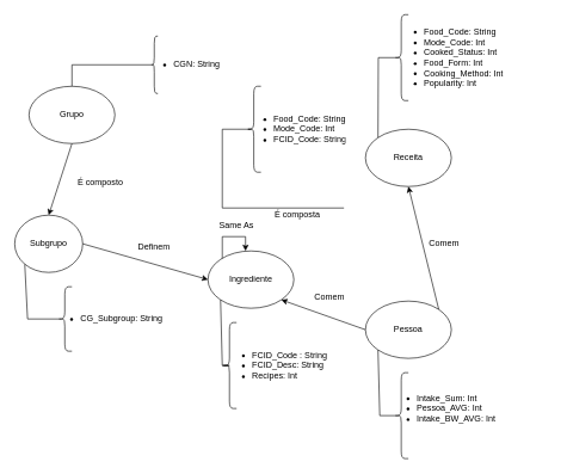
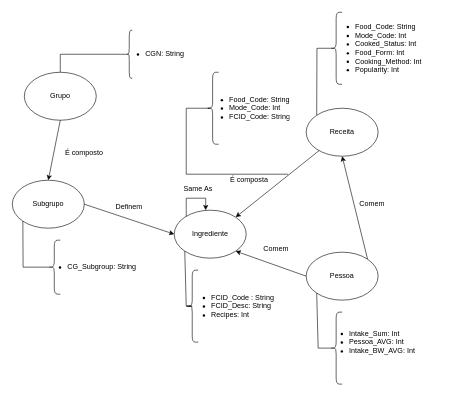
  <mxCell id="0" />
  <mxCell id="1" parent="0" />
  <mxCell id="2" style="edgeStyle=orthogonalEdgeStyle;rounded=0;orthogonalLoop=1;jettySize=auto;html=1;exitX=0;exitY=0;exitDx=0;exitDy=0;entryX=0.417;entryY=0;entryDx=0;entryDy=0;entryPerimeter=0;" edge="1" parent="1"><mxGeometry relative="1" as="geometry"><mxPoint x="342.47" y="350" as="targetPoint" /><mxPoint x="310.004" y="361.716" as="sourcePoint" /><Array as="points"><mxPoint x="310.43" y="330" /><mxPoint x="342.43" y="330" /></Array></mxGeometry></mxCell>
  <mxCell id="3" value="Ingrediente" style="ellipse;whiteSpace=wrap;html=1;" vertex="1" parent="1"><mxGeometry x="290" y="350" width="120" height="80" as="geometry" /></mxCell>
  <mxCell id="4" value="" style="endArrow=classic;html=1;rounded=0;entryX=1;entryY=1;entryDx=0;entryDy=0;exitX=0;exitY=0.5;exitDx=0;exitDy=0;" edge="1" parent="1" source="5" target="3"><mxGeometry width="50" height="50" relative="1" as="geometry"><mxPoint x="510" y="460" as="sourcePoint" /><mxPoint x="390" y="290" as="targetPoint" /></mxGeometry></mxCell>
  <mxCell id="5" value="Pessoa" style="ellipse;whiteSpace=wrap;html=1;" vertex="1" parent="1"><mxGeometry x="510" y="420" width="120" height="80" as="geometry" /></mxCell>
  <mxCell id="6" value="Receita" style="ellipse;whiteSpace=wrap;html=1;" vertex="1" parent="1"><mxGeometry x="510" y="180" width="120" height="80" as="geometry" /></mxCell>
+ <mxCell id="7" value="" style="endArrow=classic;html=1;rounded=0;entryX=1;entryY=0;entryDx=0;entryDy=0;" edge="1" parent="1" source="6" target="3"><mxGeometry width="50" height="50" relative="1" as="geometry"><mxPoint x="340" y="320" as="sourcePoint" /><mxPoint x="390" y="270" as="targetPoint" /></mxGeometry></mxCell>
  <mxCell id="8" value="Grupo" style="ellipse;whiteSpace=wrap;html=1;" vertex="1" parent="1"><mxGeometry x="40" y="120" width="120" height="80" as="geometry" /></mxCell>
  <mxCell id="9" value="" style="endArrow=classic;html=1;rounded=0;exitX=0.5;exitY=1;exitDx=0;exitDy=0;entryX=0.5;entryY=0;entryDx=0;entryDy=0;" edge="1" parent="1" source="8" target="10"><mxGeometry width="50" height="50" relative="1" as="geometry"><mxPoint x="340" y="320" as="sourcePoint" /><mxPoint x="90" y="300" as="targetPoint" /></mxGeometry></mxCell>
- <mxCell id="10" value="Subgrupo" style="ellipse;whiteSpace=wrap;html=1;" vertex="1" parent="1"><mxGeometry x="20" y="300" width="95" height="80" as="geometry" /></mxCell>
+ <mxCell id="10" value="Subgrupo" style="ellipse;whiteSpace=wrap;html=1;" vertex="1" parent="1"><mxGeometry x="20" y="300" width="120" height="80" as="geometry" /></mxCell>
  <mxCell id="11" value="" style="endArrow=classic;html=1;rounded=0;exitX=1;exitY=0.5;exitDx=0;exitDy=0;entryX=0;entryY=0.5;entryDx=0;entryDy=0;" edge="1" parent="1" source="10" target="3"><mxGeometry width="50" height="50" relative="1" as="geometry"><mxPoint x="330" y="320" as="sourcePoint" /><mxPoint x="380" y="270" as="targetPoint" /></mxGeometry></mxCell>
  <mxCell id="12" value="" style="endArrow=classic;html=1;rounded=0;exitX=1;exitY=0;exitDx=0;exitDy=0;entryX=0.5;entryY=1;entryDx=0;entryDy=0;" edge="1" parent="1" source="5" target="6"><mxGeometry width="50" height="50" relative="1" as="geometry"><mxPoint x="330" y="320" as="sourcePoint" /><mxPoint x="380" y="270" as="targetPoint" /></mxGeometry></mxCell>
  <mxCell id="13" value="" style="shape=curlyBracket;whiteSpace=wrap;html=1;rounded=1;labelPosition=left;verticalLabelPosition=middle;align=right;verticalAlign=middle;" vertex="1" parent="1"><mxGeometry x="210" y="50" width="10" height="80" as="geometry" /></mxCell>
  <mxCell id="14" value="" style="shape=curlyBracket;whiteSpace=wrap;html=1;rounded=1;labelPosition=left;verticalLabelPosition=middle;align=right;verticalAlign=middle;" vertex="1" parent="1"><mxGeometry x="80" y="400" width="20" height="90" as="geometry" /></mxCell>
  <mxCell id="15" value="" style="shape=curlyBracket;whiteSpace=wrap;html=1;rounded=1;labelPosition=left;verticalLabelPosition=middle;align=right;verticalAlign=middle;" vertex="1" parent="1"><mxGeometry x="310" y="450" width="20" height="120" as="geometry" /></mxCell>
  <mxCell id="16" value="" style="shape=curlyBracket;whiteSpace=wrap;html=1;rounded=1;labelPosition=left;verticalLabelPosition=middle;align=right;verticalAlign=middle;" vertex="1" parent="1"><mxGeometry x="550" y="520" width="20" height="120" as="geometry" /></mxCell>
  <mxCell id="17" value="" style="shape=curlyBracket;whiteSpace=wrap;html=1;rounded=1;labelPosition=left;verticalLabelPosition=middle;align=right;verticalAlign=middle;" vertex="1" parent="1"><mxGeometry x="550" width="20" height="120" as="geometry" y="20" /></mxCell>
  <mxCell id="18" value="" style="endArrow=none;html=1;rounded=0;exitX=0;exitY=0;exitDx=0;exitDy=0;entryX=0.1;entryY=0.5;entryDx=0;entryDy=0;entryPerimeter=0;" edge="1" parent="1" source="6" target="17"><mxGeometry width="50" height="50" relative="1" as="geometry"><mxPoint x="310" y="340" as="sourcePoint" /><mxPoint x="360" y="290" as="targetPoint" /><Array as="points"><mxPoint x="528" y="80" /></Array></mxGeometry></mxCell>
  <mxCell id="19" value="" style="endArrow=none;html=1;rounded=0;exitX=0.5;exitY=0;exitDx=0;exitDy=0;entryX=0.1;entryY=0.5;entryDx=0;entryDy=0;entryPerimeter=0;" edge="1" parent="1" source="8" target="13"><mxGeometry width="50" height="50" relative="1" as="geometry"><mxPoint x="310" y="340" as="sourcePoint" /><mxPoint x="360" y="290" as="targetPoint" /><Array as="points"><mxPoint x="100" y="90" /></Array></mxGeometry></mxCell>
  <mxCell id="20" value="" style="endArrow=none;html=1;rounded=0;exitX=0;exitY=1;exitDx=0;exitDy=0;entryX=0.1;entryY=0.5;entryDx=0;entryDy=0;entryPerimeter=0;" edge="1" parent="1" source="10" target="14"><mxGeometry width="50" height="50" relative="1" as="geometry"><mxPoint x="310" y="340" as="sourcePoint" /><mxPoint x="360" y="290" as="targetPoint" /><Array as="points"><mxPoint x="38" y="445" /></Array></mxGeometry></mxCell>
  <mxCell id="21" value="" style="endArrow=none;html=1;rounded=0;exitX=0;exitY=1;exitDx=0;exitDy=0;" edge="1" parent="1" source="3"><mxGeometry width="50" height="50" relative="1" as="geometry"><mxPoint x="310" y="430" as="sourcePoint" /><mxPoint x="310" y="510" as="targetPoint" /><Array as="points"><mxPoint x="310" y="510" /><mxPoint x="320" y="510" /></Array></mxGeometry></mxCell>
  <mxCell id="22" value="" style="endArrow=none;html=1;rounded=0;entryX=0;entryY=1;entryDx=0;entryDy=0;exitX=0.1;exitY=0.5;exitDx=0;exitDy=0;exitPerimeter=0;" edge="1" parent="1" source="16" target="5"><mxGeometry width="50" height="50" relative="1" as="geometry"><mxPoint x="460" y="570" as="sourcePoint" /><mxPoint x="510" y="520" as="targetPoint" /><Array as="points"><mxPoint x="530" y="580" /></Array></mxGeometry></mxCell>
  <mxCell id="23" value="&lt;ul&gt;&lt;li&gt;CGN: String&lt;br&gt;&lt;/li&gt;&lt;/ul&gt;" style="text;strokeColor=none;fillColor=none;html=1;whiteSpace=wrap;verticalAlign=middle;overflow=hidden;" vertex="1" parent="1"><mxGeometry x="200" y="50" width="140" height="80" as="geometry" /></mxCell>
  <mxCell id="24" value="&lt;ul&gt;&lt;li&gt;Food_Code: String&lt;br&gt;&lt;/li&gt;&lt;li&gt;Mode_Code: Int&lt;/li&gt;&lt;li&gt;Cooked_Status: Int&lt;br&gt;&lt;/li&gt;&lt;li&gt;Food_Form: Int&lt;/li&gt;&lt;li&gt;Cooking_Method: Int&lt;br&gt;&lt;/li&gt;&lt;li&gt;Popularity: Int&lt;br&gt;&lt;/li&gt;&lt;/ul&gt;" style="text;strokeColor=none;fillColor=none;html=1;whiteSpace=wrap;verticalAlign=middle;overflow=hidden;" vertex="1" parent="1"><mxGeometry x="550" width="220" height="120" as="geometry" y="20" /></mxCell>
  <mxCell id="25" value="&lt;ul&gt;&lt;li&gt;CG_Subgroup: String&lt;br&gt;&lt;/li&gt;&lt;/ul&gt;" style="text;strokeColor=none;fillColor=none;html=1;whiteSpace=wrap;verticalAlign=middle;overflow=hidden;" vertex="1" parent="1"><mxGeometry x="70" y="405" width="170" height="80" as="geometry" /></mxCell>
  <mxCell id="26" value="&lt;ul&gt;&lt;li&gt;FCID_Code : String&lt;br&gt;&lt;/li&gt;&lt;li&gt;FCID_Desc: String&lt;br&gt;&lt;/li&gt;&lt;li&gt;Recipes: Int&lt;br&gt;&lt;/li&gt;&lt;/ul&gt;" style="text;strokeColor=none;fillColor=none;html=1;whiteSpace=wrap;verticalAlign=middle;overflow=hidden;" vertex="1" parent="1"><mxGeometry x="310" y="470" width="200" height="80" as="geometry" /></mxCell>
  <mxCell id="27" value="&lt;ul&gt;&lt;li&gt;Intake_Sum: Int&lt;br&gt;&lt;/li&gt;&lt;li&gt;Pessoa_AVG: Int&lt;br&gt;&lt;/li&gt;&lt;li&gt;Intake_BW_AVG: Int&lt;br&gt;&lt;/li&gt;&lt;/ul&gt;" style="text;strokeColor=none;fillColor=none;html=1;whiteSpace=wrap;verticalAlign=middle;overflow=hidden;" vertex="1" parent="1"><mxGeometry x="540" y="530" width="220" height="80" as="geometry" /></mxCell>
  <mxCell id="28" value="Same As" style="text;html=1;strokeColor=none;fillColor=none;align=center;verticalAlign=middle;whiteSpace=wrap;rounded=0;" vertex="1" parent="1"><mxGeometry x="300" y="300" width="60" height="30" as="geometry" /></mxCell>
  <mxCell id="29" value="É composto" style="text;html=1;strokeColor=none;fillColor=none;align=center;verticalAlign=middle;whiteSpace=wrap;rounded=0;" vertex="1" parent="1"><mxGeometry x="100" y="240" width="80" height="30" as="geometry" /></mxCell>
  <mxCell id="30" value="Definem" style="text;html=1;strokeColor=none;fillColor=none;align=center;verticalAlign=middle;whiteSpace=wrap;rounded=0;" vertex="1" parent="1"><mxGeometry x="185" y="330" width="60" height="30" as="geometry" /></mxCell>
  <mxCell id="31" value="Comem" style="text;html=1;strokeColor=none;fillColor=none;align=center;verticalAlign=middle;whiteSpace=wrap;rounded=0;" vertex="1" parent="1"><mxGeometry x="430" y="400" width="60" height="30" as="geometry" /></mxCell>
  <mxCell id="32" value="Comem" style="text;html=1;strokeColor=none;fillColor=none;align=center;verticalAlign=middle;whiteSpace=wrap;rounded=0;" vertex="1" parent="1"><mxGeometry x="590" y="325" width="60" height="30" as="geometry" /></mxCell>
  <mxCell id="33" value="É composta" style="text;html=1;strokeColor=none;fillColor=none;align=center;verticalAlign=middle;whiteSpace=wrap;rounded=0;" vertex="1" parent="1"><mxGeometry x="380" y="285" width="70" height="30" as="geometry" /></mxCell>
  <mxCell id="34" value="" style="endArrow=none;html=1;rounded=0;" edge="1" parent="1"><mxGeometry width="50" height="50" relative="1" as="geometry"><mxPoint x="350" y="180" as="sourcePoint" /><mxPoint x="480" y="290" as="targetPoint" /><Array as="points"><mxPoint x="310" y="180" /><mxPoint x="310" y="290" /></Array></mxGeometry></mxCell>
  <mxCell id="35" value="" style="shape=curlyBracket;whiteSpace=wrap;html=1;rounded=1;labelPosition=left;verticalLabelPosition=middle;align=right;verticalAlign=middle;" vertex="1" parent="1"><mxGeometry x="344" y="120" width="20" height="120" as="geometry" /></mxCell>
  <mxCell id="36" value="&lt;ul&gt;&lt;li&gt;Food_Code: String&lt;br&gt;&lt;/li&gt;&lt;li&gt;Mode_Code: Int&lt;/li&gt;&lt;li&gt;FCID_Code: String&lt;br&gt;&lt;/li&gt;&lt;/ul&gt;" style="text;strokeColor=none;fillColor=none;html=1;whiteSpace=wrap;verticalAlign=middle;overflow=hidden;" vertex="1" parent="1"><mxGeometry x="340" y="120" width="220" height="120" as="geometry" /></mxCell>
